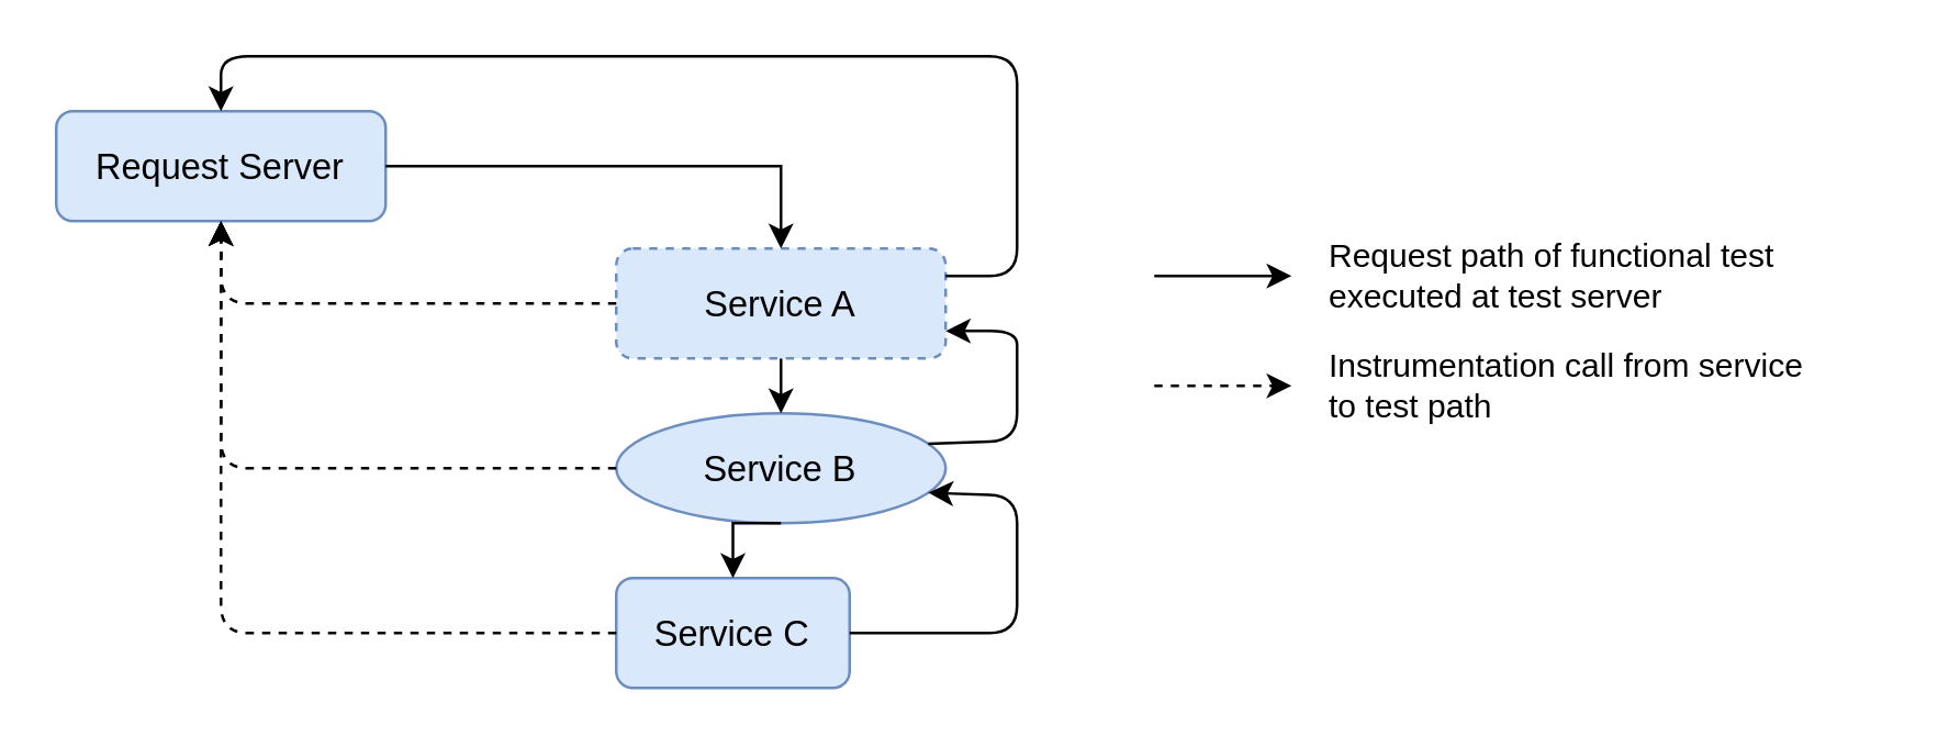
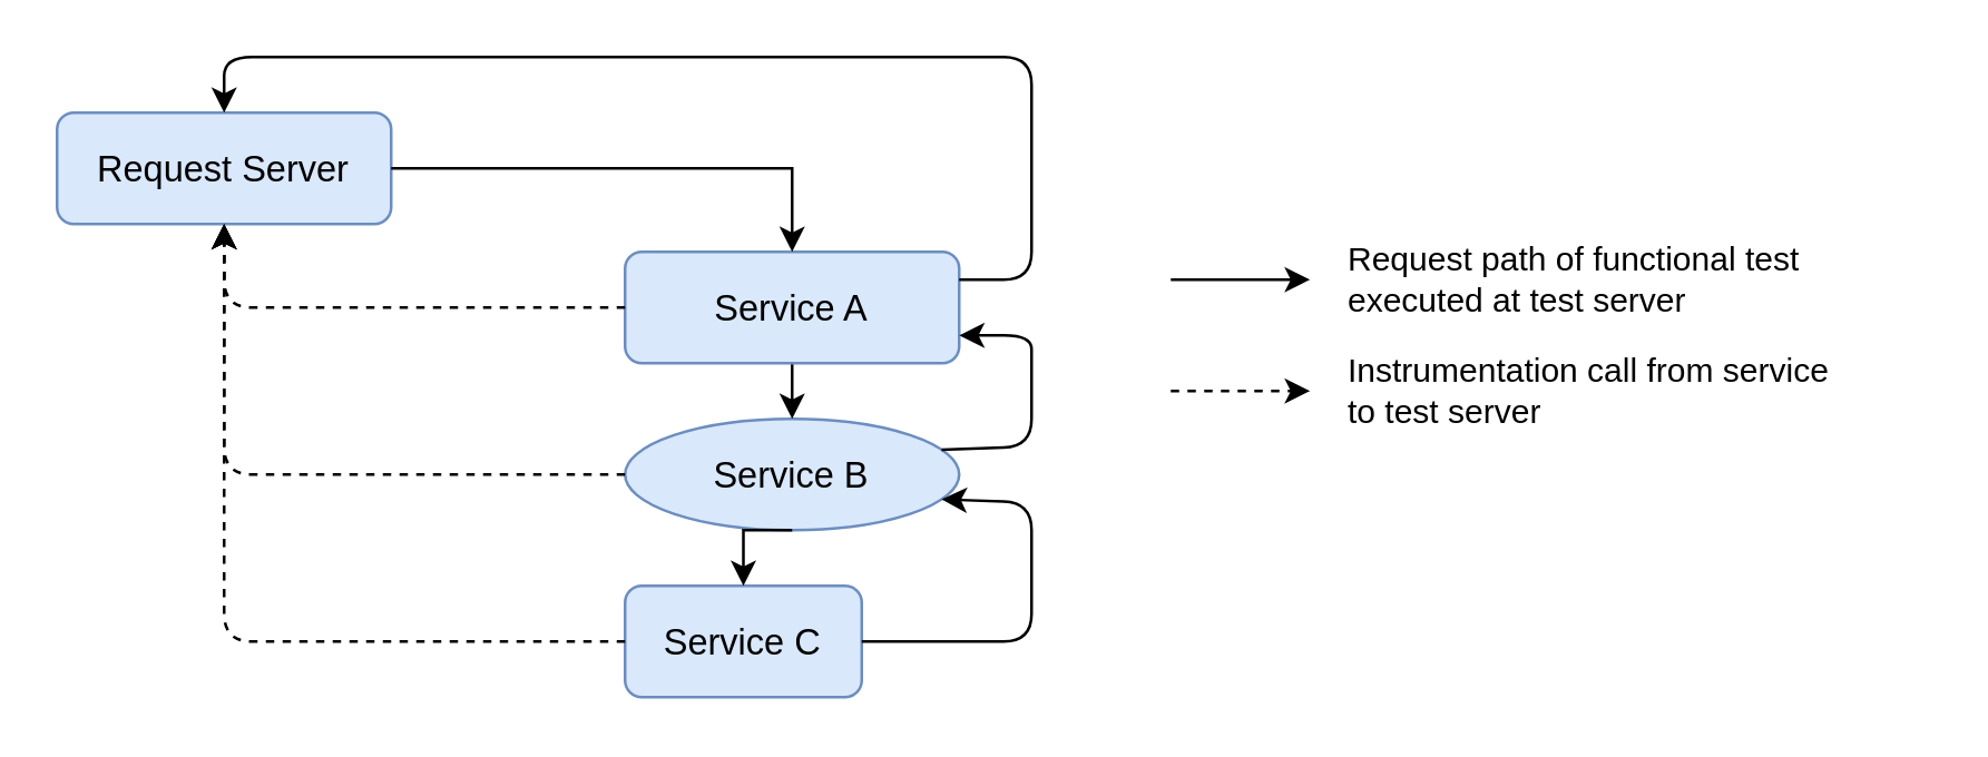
  <mxCell id="0" />
  <mxCell id="1" parent="0" />
  <mxCell id="2" value="Service B" style="ellipse;whiteSpace=wrap;html=1;fontSize=13;glass=0;strokeWidth=1;shadow=0;fillColor=#dae8fc;strokeColor=#6c8ebf;" parent="1" vertex="1"><mxGeometry x="224" y="150" width="120" height="40" as="geometry" /></mxCell>
  <mxCell id="3" value="Request Server" style="rounded=1;whiteSpace=wrap;html=1;fontSize=13;glass=0;strokeWidth=1;shadow=0;fillColor=#dae8fc;strokeColor=#6c8ebf;" parent="1" vertex="1"><mxGeometry x="20" y="40" width="120" height="40" as="geometry" /></mxCell>
  <mxCell id="4" style="edgeStyle=orthogonalEdgeStyle;rounded=0;orthogonalLoop=1;jettySize=auto;html=1;exitX=0.5;exitY=1;exitDx=0;exitDy=0;entryX=0.5;entryY=0;entryDx=0;entryDy=0;" parent="1" source="5" target="2" edge="1"><mxGeometry relative="1" as="geometry" /></mxCell>
- <mxCell id="5" value="Service A" style="rounded=1;whiteSpace=wrap;html=1;fontSize=13;glass=0;strokeWidth=1;shadow=0;fillColor=#dae8fc;strokeColor=#6c8ebf;dashed=1;" parent="1" vertex="1"><mxGeometry x="224" y="90" width="120" height="40" as="geometry" /></mxCell>
+ <mxCell id="5" value="Service A" style="rounded=1;whiteSpace=wrap;html=1;fontSize=13;glass=0;strokeWidth=1;shadow=0;fillColor=#dae8fc;strokeColor=#6c8ebf;" parent="1" vertex="1"><mxGeometry x="224" y="90" width="120" height="40" as="geometry" /></mxCell>
  <mxCell id="6" value="Service C" style="rounded=1;whiteSpace=wrap;html=1;fontSize=13;glass=0;strokeWidth=1;shadow=0;fillColor=#dae8fc;strokeColor=#6c8ebf;" parent="1" vertex="1"><mxGeometry x="224" y="210" width="85" height="40" as="geometry" /></mxCell>
  <mxCell id="7" style="edgeStyle=orthogonalEdgeStyle;rounded=0;orthogonalLoop=1;jettySize=auto;html=1;exitX=1;exitY=0.5;exitDx=0;exitDy=0;entryX=0.5;entryY=0;entryDx=0;entryDy=0;" parent="1" source="3" target="5" edge="1"><mxGeometry relative="1" as="geometry"><mxPoint x="200" y="340" as="sourcePoint" /><mxPoint x="370" y="210" as="targetPoint" /></mxGeometry></mxCell>
  <mxCell id="8" style="edgeStyle=orthogonalEdgeStyle;rounded=0;orthogonalLoop=1;jettySize=auto;html=1;entryX=0.5;entryY=0;entryDx=0;entryDy=0;exitX=0.5;exitY=1;exitDx=0;exitDy=0;" parent="1" source="2" target="6" edge="1"><mxGeometry relative="1" as="geometry"><mxPoint x="688" y="270" as="sourcePoint" /><mxPoint x="438" y="170" as="targetPoint" /></mxGeometry></mxCell>
  <mxCell id="9" value="" style="endArrow=classic;html=1;exitX=0;exitY=0.5;exitDx=0;exitDy=0;dashed=1;" parent="1" source="5" edge="1"><mxGeometry width="50" height="50" relative="1" as="geometry"><mxPoint x="288" y="210" as="sourcePoint" /><mxPoint x="80" y="80" as="targetPoint" /><Array as="points"><mxPoint x="80" y="110" /></Array></mxGeometry></mxCell>
  <mxCell id="10" value="" style="endArrow=classic;html=1;exitX=0;exitY=0.5;exitDx=0;exitDy=0;dashed=1;" parent="1" source="6" edge="1"><mxGeometry width="50" height="50" relative="1" as="geometry"><mxPoint x="288" y="210" as="sourcePoint" /><mxPoint x="80" y="80" as="targetPoint" /><Array as="points"><mxPoint x="80" y="230" /></Array></mxGeometry></mxCell>
  <mxCell id="11" value="" style="endArrow=classic;html=1;exitX=0;exitY=0.5;exitDx=0;exitDy=0;dashed=1;" parent="1" source="2" edge="1"><mxGeometry width="50" height="50" relative="1" as="geometry"><mxPoint x="288" y="210" as="sourcePoint" /><mxPoint x="80" y="80" as="targetPoint" /><Array as="points"><mxPoint x="80" y="170" /></Array></mxGeometry></mxCell>
  <mxCell id="12" value="&lt;span style=&quot;font-weight: normal&quot;&gt;Request path of functional test&lt;br&gt;executed at test server&lt;/span&gt;" style="text;html=1;strokeColor=none;fillColor=none;align=left;verticalAlign=middle;whiteSpace=wrap;rounded=0;fontStyle=1" parent="1" vertex="1"><mxGeometry x="482" y="90" width="210" height="20" as="geometry" /></mxCell>
  <mxCell id="13" value="" style="endArrow=classic;html=1;fontStyle=1" parent="1" edge="1"><mxGeometry width="50" height="50" relative="1" as="geometry"><mxPoint x="420" y="100" as="sourcePoint" /><mxPoint x="470" y="100" as="targetPoint" /></mxGeometry></mxCell>
- <mxCell id="14" value="Instrumentation call from service to test path" style="text;html=1;strokeColor=none;fillColor=none;align=left;verticalAlign=middle;whiteSpace=wrap;rounded=0;" parent="1" vertex="1"><mxGeometry x="482" y="130" width="186" height="20" as="geometry" /></mxCell>
+ <mxCell id="14" value="Instrumentation call from service to test server" style="text;html=1;strokeColor=none;fillColor=none;align=left;verticalAlign=middle;whiteSpace=wrap;rounded=0;" parent="1" vertex="1"><mxGeometry x="482" y="130" width="186" height="20" as="geometry" /></mxCell>
  <mxCell id="15" value="" style="endArrow=classic;html=1;entryX=0;entryY=0.5;entryDx=0;entryDy=0;dashed=1;" parent="1" edge="1"><mxGeometry width="50" height="50" relative="1" as="geometry"><mxPoint x="420" y="140" as="sourcePoint" /><mxPoint x="470" y="140" as="targetPoint" /></mxGeometry></mxCell>
  <mxCell id="16" value="" style="endArrow=classic;html=1;exitX=1;exitY=0.5;exitDx=0;exitDy=0;entryX=1;entryY=0.75;entryDx=0;entryDy=0;" parent="1" source="6" target="2" edge="1"><mxGeometry width="50" height="50" relative="1" as="geometry"><mxPoint x="510" y="460" as="sourcePoint" /><mxPoint x="560" y="410" as="targetPoint" /><Array as="points"><mxPoint x="370" y="230" /><mxPoint x="370" y="210" /><mxPoint x="370" y="180" /></Array></mxGeometry></mxCell>
  <mxCell id="17" value="" style="endArrow=classic;html=1;exitX=1;exitY=0.25;exitDx=0;exitDy=0;entryX=1;entryY=0.75;entryDx=0;entryDy=0;" parent="1" source="2" target="5" edge="1"><mxGeometry width="50" height="50" relative="1" as="geometry"><mxPoint x="510" y="460" as="sourcePoint" /><mxPoint x="560" y="410" as="targetPoint" /><Array as="points"><mxPoint x="370" y="160" /><mxPoint x="370" y="140" /><mxPoint x="370" y="120" /></Array></mxGeometry></mxCell>
  <mxCell id="18" value="" style="endArrow=classic;html=1;exitX=1;exitY=0.25;exitDx=0;exitDy=0;entryX=0.5;entryY=0;entryDx=0;entryDy=0;" parent="1" source="5" target="3" edge="1"><mxGeometry width="50" height="50" relative="1" as="geometry"><mxPoint x="510" y="460" as="sourcePoint" /><mxPoint x="560" y="410" as="targetPoint" /><Array as="points"><mxPoint x="370" y="100" /><mxPoint x="370" y="20" /><mxPoint x="230" y="20" /><mxPoint x="80" y="20" /></Array></mxGeometry></mxCell>
